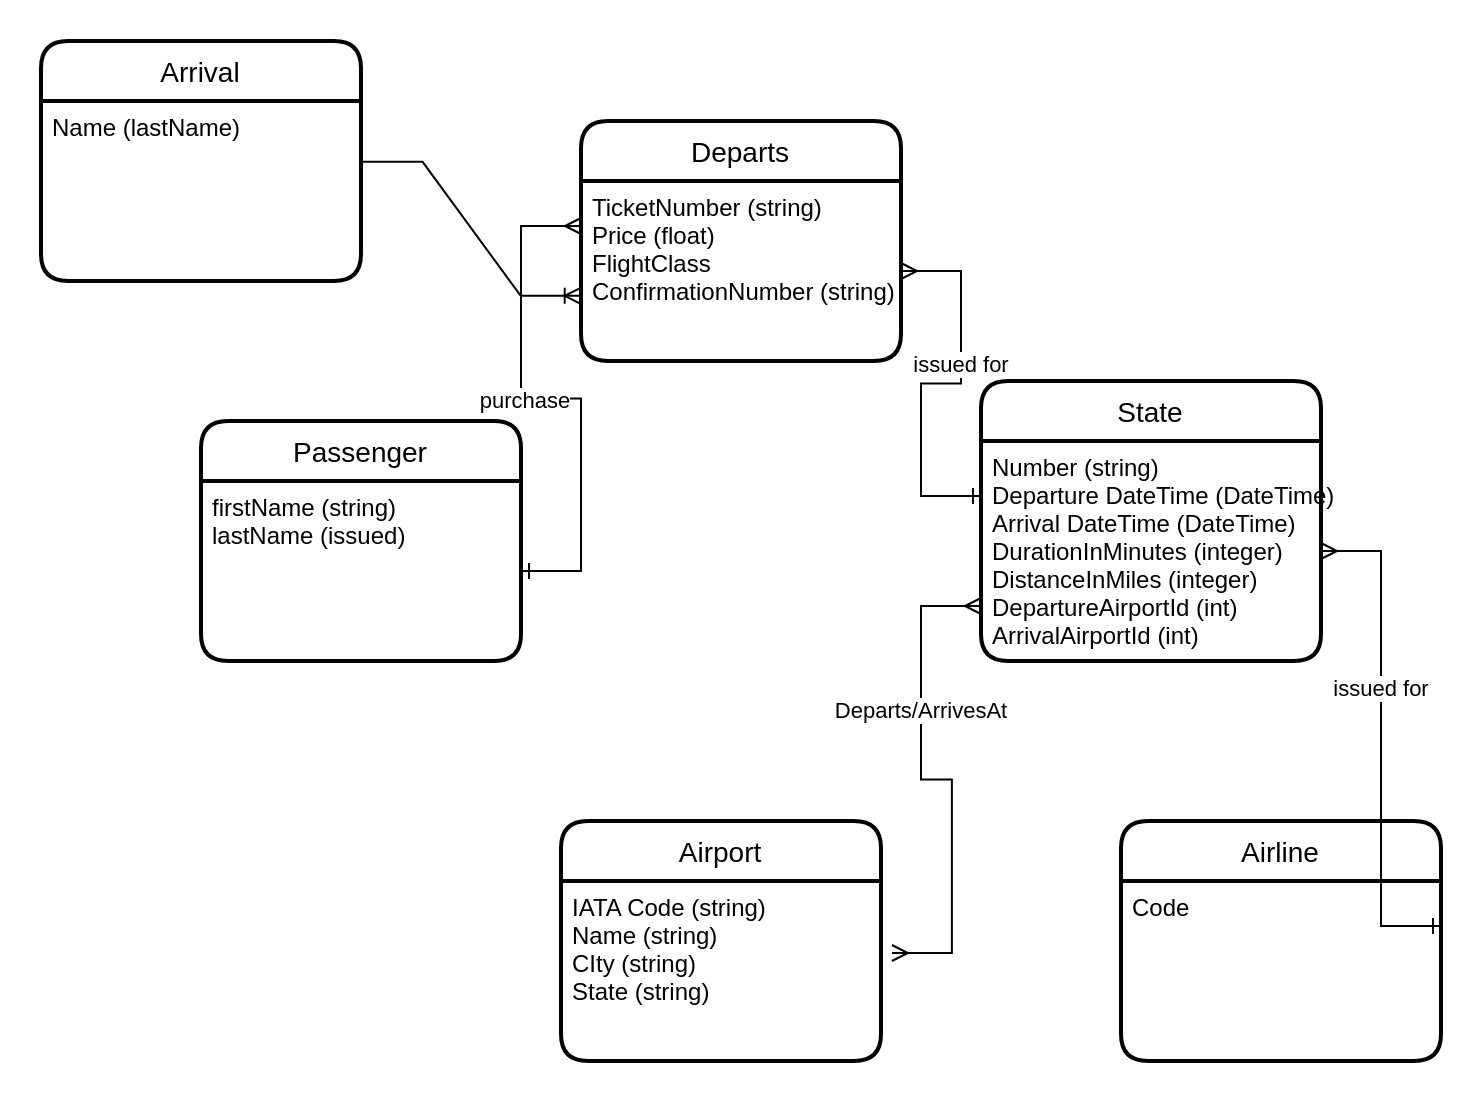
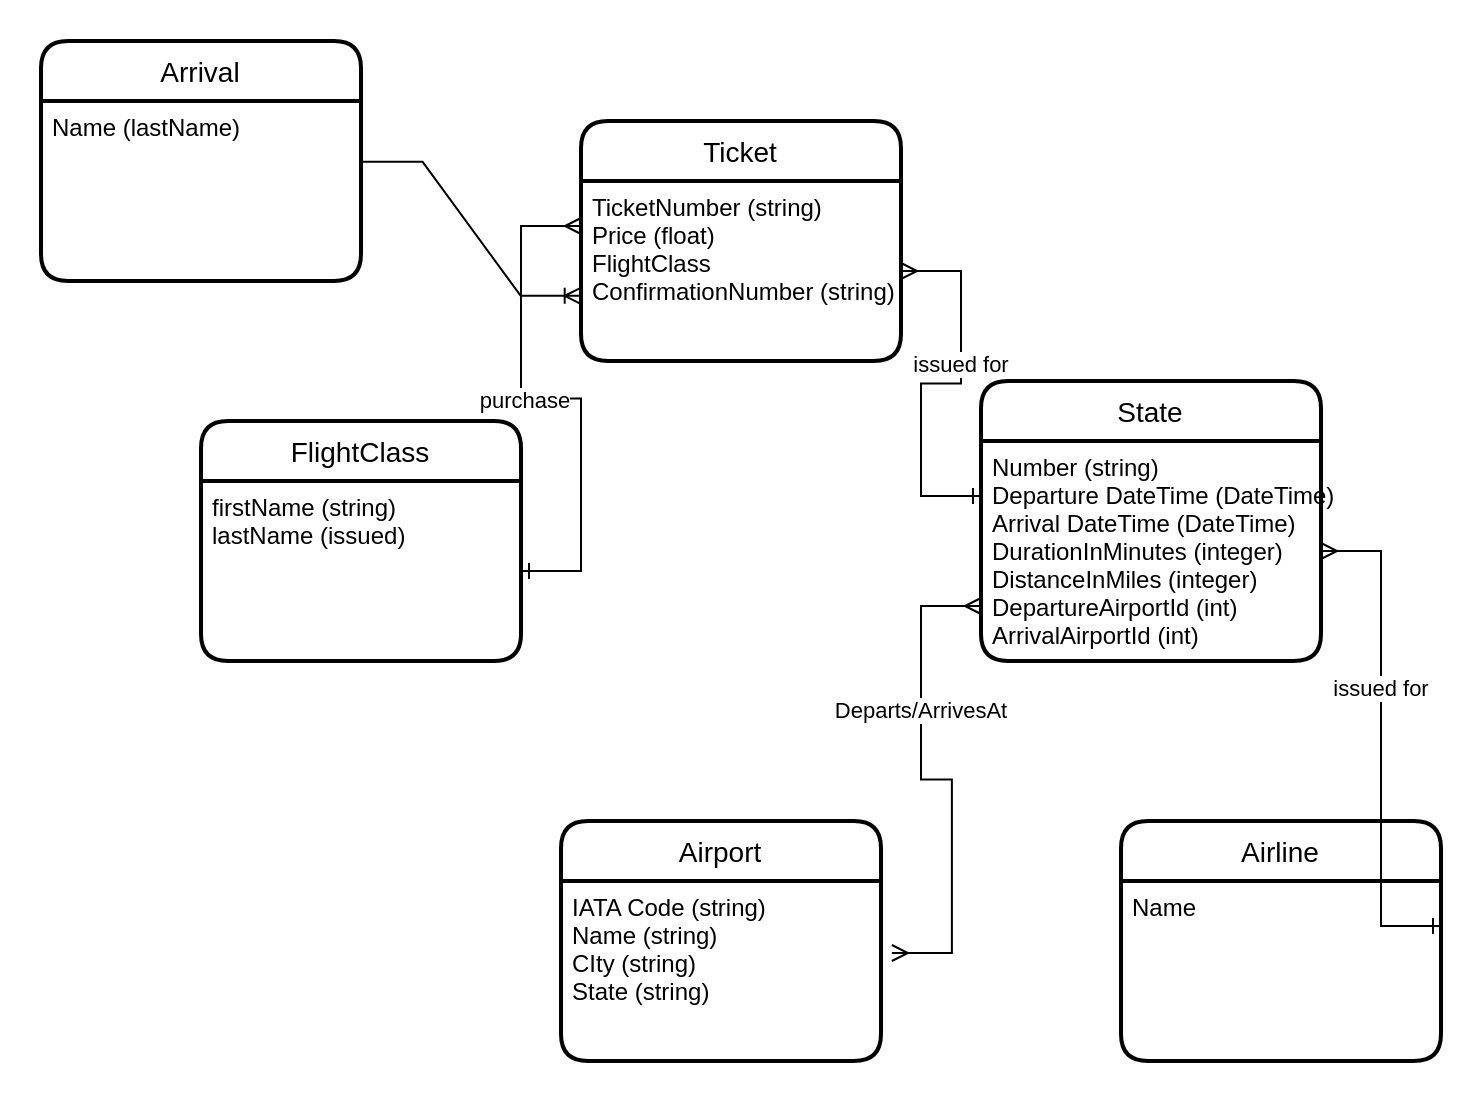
  <mxCell id="0" />
  <mxCell id="1" parent="0" />
- <mxCell id="2" value="Passenger" style="swimlane;childLayout=stackLayout;horizontal=1;startSize=30;horizontalStack=0;rounded=1;fontSize=14;fontStyle=0;strokeWidth=2;resizeParent=0;resizeLast=1;shadow=0;dashed=0;align=center;" vertex="1" parent="1"><mxGeometry x="100" y="210" width="160" height="120" as="geometry" /></mxCell>
+ <mxCell id="2" value="FlightClass" style="swimlane;childLayout=stackLayout;horizontal=1;startSize=30;horizontalStack=0;rounded=1;fontSize=14;fontStyle=0;strokeWidth=2;resizeParent=0;resizeLast=1;shadow=0;dashed=0;align=center;" vertex="1" parent="1"><mxGeometry x="100" y="210" width="160" height="120" as="geometry" /></mxCell>
  <mxCell id="3" value="firstName (string)&#10;lastName (issued)" style="align=left;strokeColor=none;fillColor=none;spacingLeft=4;fontSize=12;verticalAlign=top;resizable=0;rotatable=0;part=1;" vertex="1" parent="2"><mxGeometry y="30" width="160" height="90" as="geometry" /></mxCell>
  <mxCell id="4" value="State" style="swimlane;childLayout=stackLayout;horizontal=1;startSize=30;horizontalStack=0;rounded=1;fontSize=14;fontStyle=0;strokeWidth=2;resizeParent=0;resizeLast=1;shadow=0;dashed=0;align=center;" vertex="1" parent="1"><mxGeometry x="490" y="190" width="170" height="140" as="geometry" /></mxCell>
  <mxCell id="5" value="Number (string)&#10;Departure DateTime (DateTime)&#10;Arrival DateTime (DateTime)&#10;DurationInMinutes (integer)&#10;DistanceInMiles (integer)&#10;DepartureAirportId (int)&#10;ArrivalAirportId (int)&#10;&#10;" style="align=left;strokeColor=none;fillColor=none;spacingLeft=4;fontSize=12;verticalAlign=top;resizable=0;rotatable=0;part=1;" vertex="1" parent="4"><mxGeometry y="30" width="170" height="110" as="geometry" /></mxCell>
  <mxCell id="6" value="Airport" style="swimlane;childLayout=stackLayout;horizontal=1;startSize=30;horizontalStack=0;rounded=1;fontSize=14;fontStyle=0;strokeWidth=2;resizeParent=0;resizeLast=1;shadow=0;dashed=0;align=center;" vertex="1" parent="1"><mxGeometry x="280" y="410" width="160" height="120" as="geometry" /></mxCell>
  <mxCell id="7" value="IATA Code (string)&#10;Name (string)&#10;CIty (string)&#10;State (string)" style="align=left;strokeColor=none;fillColor=none;spacingLeft=4;fontSize=12;verticalAlign=top;resizable=0;rotatable=0;part=1;" vertex="1" parent="6"><mxGeometry y="30" width="160" height="90" as="geometry" /></mxCell>
  <mxCell id="8" value="" style="edgeStyle=entityRelationEdgeStyle;fontSize=12;html=1;endArrow=ERmany;startArrow=ERmany;rounded=0;entryX=0;entryY=0.75;entryDx=0;entryDy=0;exitX=1.034;exitY=0.4;exitDx=0;exitDy=0;exitPerimeter=0;" edge="1" parent="1" source="7" target="5"><mxGeometry width="100" height="100" relative="1" as="geometry"><mxPoint x="450" y="480" as="sourcePoint" /><mxPoint x="430" y="350" as="targetPoint" /></mxGeometry></mxCell>
  <mxCell id="9" value="Departs/ArrivesAt" style="edgeLabel;html=1;align=center;verticalAlign=middle;resizable=0;points=[];" vertex="1" connectable="0" parent="8"><mxGeometry x="0.345" y="1" relative="1" as="geometry"><mxPoint as="offset" /></mxGeometry></mxCell>
- <mxCell id="10" value="Departs" style="swimlane;childLayout=stackLayout;horizontal=1;startSize=30;horizontalStack=0;rounded=1;fontSize=14;fontStyle=0;strokeWidth=2;resizeParent=0;resizeLast=1;shadow=0;dashed=0;align=center;" vertex="1" parent="1"><mxGeometry x="290" y="60" width="160" height="120" as="geometry" /></mxCell>
+ <mxCell id="10" value="Ticket" style="swimlane;childLayout=stackLayout;horizontal=1;startSize=30;horizontalStack=0;rounded=1;fontSize=14;fontStyle=0;strokeWidth=2;resizeParent=0;resizeLast=1;shadow=0;dashed=0;align=center;" vertex="1" parent="1"><mxGeometry x="290" y="60" width="160" height="120" as="geometry" /></mxCell>
  <mxCell id="11" value="TicketNumber (string)&#10;Price (float)&#10;FlightClass &#10;ConfirmationNumber (string)" style="align=left;strokeColor=none;fillColor=none;spacingLeft=4;fontSize=12;verticalAlign=top;resizable=0;rotatable=0;part=1;" vertex="1" parent="10"><mxGeometry y="30" width="160" height="90" as="geometry" /></mxCell>
  <mxCell id="12" value="" style="edgeStyle=entityRelationEdgeStyle;fontSize=12;html=1;endArrow=ERmany;startArrow=ERone;rounded=0;exitX=1;exitY=0.5;exitDx=0;exitDy=0;entryX=0;entryY=0.25;entryDx=0;entryDy=0;startFill=0;" edge="1" parent="1" source="3" target="11"><mxGeometry width="100" height="100" relative="1" as="geometry"><mxPoint x="170" y="180" as="sourcePoint" /><mxPoint x="270" y="80" as="targetPoint" /></mxGeometry></mxCell>
  <mxCell id="13" value="purchase" style="edgeLabel;html=1;align=center;verticalAlign=middle;resizable=0;points=[];" vertex="1" connectable="0" parent="12"><mxGeometry x="0.112" y="-1" relative="1" as="geometry"><mxPoint as="offset" /></mxGeometry></mxCell>
  <mxCell id="14" value="" style="edgeStyle=entityRelationEdgeStyle;fontSize=12;html=1;endArrow=ERone;startArrow=ERmany;rounded=0;entryX=0;entryY=0.25;entryDx=0;entryDy=0;exitX=1;exitY=0.5;exitDx=0;exitDy=0;endFill=0;" edge="1" parent="1" source="11" target="5"><mxGeometry width="100" height="100" relative="1" as="geometry"><mxPoint x="330" y="330" as="sourcePoint" /><mxPoint x="430" y="230" as="targetPoint" /></mxGeometry></mxCell>
  <mxCell id="15" value="issued for" style="edgeLabel;html=1;align=center;verticalAlign=middle;resizable=0;points=[];" vertex="1" connectable="0" parent="14"><mxGeometry x="-0.208" y="-1" relative="1" as="geometry"><mxPoint as="offset" /></mxGeometry></mxCell>
  <mxCell id="16" value="Airline" style="swimlane;childLayout=stackLayout;horizontal=1;startSize=30;horizontalStack=0;rounded=1;fontSize=14;fontStyle=0;strokeWidth=2;resizeParent=0;resizeLast=1;shadow=0;dashed=0;align=center;" vertex="1" parent="1"><mxGeometry x="560" y="410" width="160" height="120" as="geometry" /></mxCell>
- <mxCell id="17" value="Code " style="align=left;strokeColor=none;fillColor=none;spacingLeft=4;fontSize=12;verticalAlign=top;resizable=0;rotatable=0;part=1;" vertex="1" parent="16"><mxGeometry y="30" width="160" height="90" as="geometry" /></mxCell>
+ <mxCell id="17" value="Name " style="align=left;strokeColor=none;fillColor=none;spacingLeft=4;fontSize=12;verticalAlign=top;resizable=0;rotatable=0;part=1;" vertex="1" parent="16"><mxGeometry y="30" width="160" height="90" as="geometry" /></mxCell>
  <mxCell id="18" value="" style="edgeStyle=entityRelationEdgeStyle;fontSize=12;html=1;endArrow=ERone;startArrow=ERmany;rounded=0;endFill=0;entryX=1;entryY=0.25;entryDx=0;entryDy=0;exitX=1;exitY=0.5;exitDx=0;exitDy=0;" edge="1" parent="1" source="5" target="17"><mxGeometry width="100" height="100" relative="1" as="geometry"><mxPoint x="710" y="280" as="sourcePoint" /><mxPoint x="780" y="480" as="targetPoint" /></mxGeometry></mxCell>
  <mxCell id="19" value="issued for" style="edgeLabel;html=1;align=center;verticalAlign=middle;resizable=0;points=[];" vertex="1" connectable="0" parent="18"><mxGeometry x="-0.208" y="-1" relative="1" as="geometry"><mxPoint as="offset" /></mxGeometry></mxCell>
  <mxCell id="20" value="Arrival" style="swimlane;childLayout=stackLayout;horizontal=1;startSize=30;horizontalStack=0;rounded=1;fontSize=14;fontStyle=0;strokeWidth=2;resizeParent=0;resizeLast=1;shadow=0;dashed=0;align=center;" vertex="1" parent="1"><mxGeometry x="20" y="20" width="160" height="120" as="geometry" /></mxCell>
  <mxCell id="21" value="Name (lastName)" style="align=left;strokeColor=none;fillColor=none;spacingLeft=4;fontSize=12;verticalAlign=top;resizable=0;rotatable=0;part=1;" vertex="1" parent="20"><mxGeometry y="30" width="160" height="90" as="geometry" /></mxCell>
  <mxCell id="22" value="" style="edgeStyle=entityRelationEdgeStyle;fontSize=12;html=1;endArrow=ERoneToMany;rounded=0;exitX=1.005;exitY=0.338;exitDx=0;exitDy=0;exitPerimeter=0;entryX=-0.001;entryY=0.638;entryDx=0;entryDy=0;entryPerimeter=0;" edge="1" parent="1" source="21" target="11"><mxGeometry width="100" height="100" relative="1" as="geometry"><mxPoint x="220" y="70" as="sourcePoint" /><mxPoint x="320" y="-30" as="targetPoint" /></mxGeometry></mxCell>
